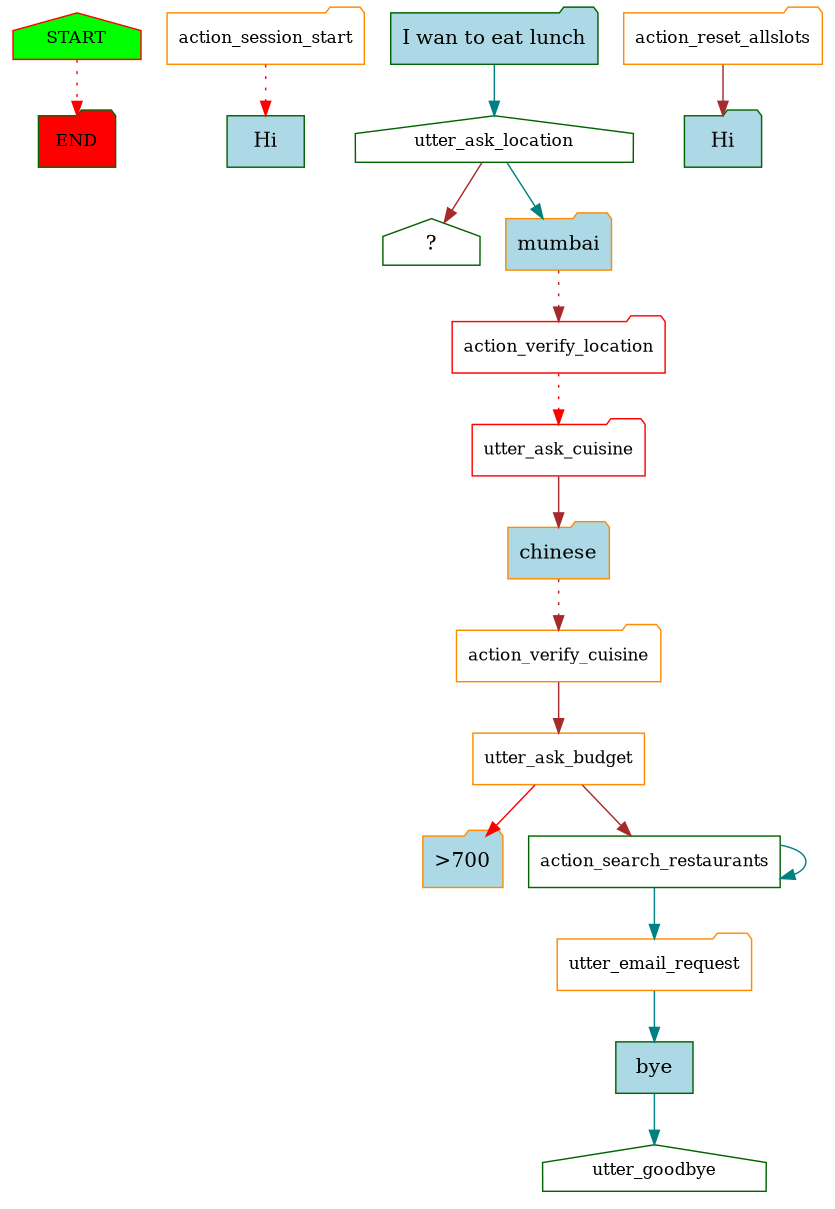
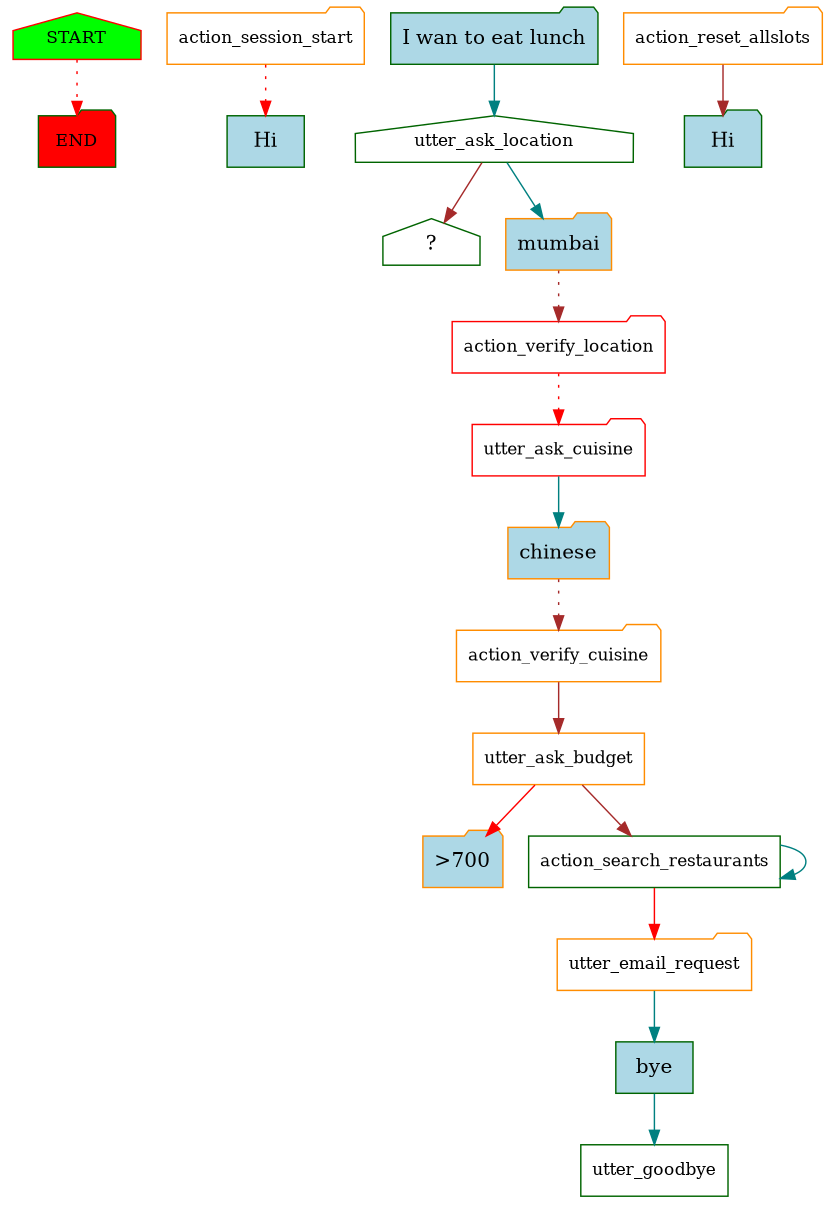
  digraph {
    node [color=darkgreen fontsize=12 shape=folder]
    edge [color=brown style=solid]
    n1 [color=red fillcolor=green label=START shape=house style=filled]
    n2 [fillcolor=red label=END style=filled]
    n3 [color=darkorange label=action_session_start]
    n4 [fillcolor=lightblue label=Hi shape=box style=filled fontsize=""]
    n5 [fillcolor=lightblue label="I wan to eat lunch" style=filled fontsize=""]
    n6 [label=utter_ask_location shape=house]
    n7 [label="  ?  " shape=house fontsize=""]
    n8 [color=darkorange fillcolor=lightblue label=mumbai style=filled fontsize=""]
    n9 [color=red label=action_verify_location]
    n10 [color=red label=utter_ask_cuisine]
    n11 [color=darkorange fillcolor=lightblue label=chinese style=filled fontsize=""]
    n12 [color=darkorange label=action_verify_cuisine]
    n13 [color=darkorange label=utter_ask_budget shape=box]
    n14 [color=darkorange fillcolor=lightblue label=">700" style=filled fontsize=""]
    n15 [label=action_search_restaurants shape=box]
    n16 [color=darkorange label=utter_email_request]
    n17 [fillcolor=lightblue label=bye shape=box style=filled fontsize=""]
-   n18 [label=utter_goodbye shape=house]
+   n18 [label=utter_goodbye shape=box]
    n19 [color=darkorange label=action_reset_allslots]
    n20 [fillcolor=lightblue label=Hi style=filled fontsize=""]
    n1 -> n2 [color=red style=dotted]
    n3 -> n4 [color=red style=dotted]
    n5 -> n6 [color=teal]
    n6 -> n7
    n6 -> n8 [color=teal]
    n8 -> n9 [style=dotted]
    n9 -> n10 [color=red style=dotted]
-   n10 -> n11
+   n10 -> n11 [color=teal]
    n11 -> n12 [style=dotted]
    n12 -> n13
    n13 -> n14 [color=red]
    n13 -> n15
    n15 -> n15 [color=teal]
-   n15 -> n16 [color=teal]
+   n15 -> n16 [color=red]
    n16 -> n17 [color=teal]
    n17 -> n18 [color=teal]
    n19 -> n20
  }
